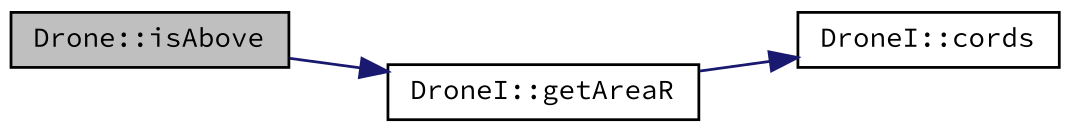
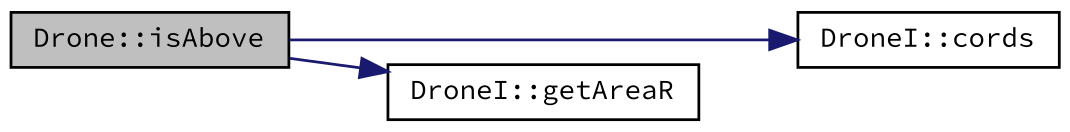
  digraph {
    fontname="Source Code Pro"
    rankdir=LR
    node [color=black fillcolor=white fontname="Source Code Pro" fontsize=10 shape=record style=filled]
    edge [color=midnightblue fontname="Source Code Pro" fontsize=10 labelfontname=Helvetica labelfontsize=10 style=solid]
    n1 [fillcolor=grey75 fontcolor=black height=0.2 label="Drone::isAbove" width=0.4]
    n2 [height=0.2 label="DroneI::cords" width=0.4]
    n3 [height=0.2 label="DroneI::getAreaR" width=0.4]
-   n3 -> n2
+   n1 -> n2
    n1 -> n3
  }
